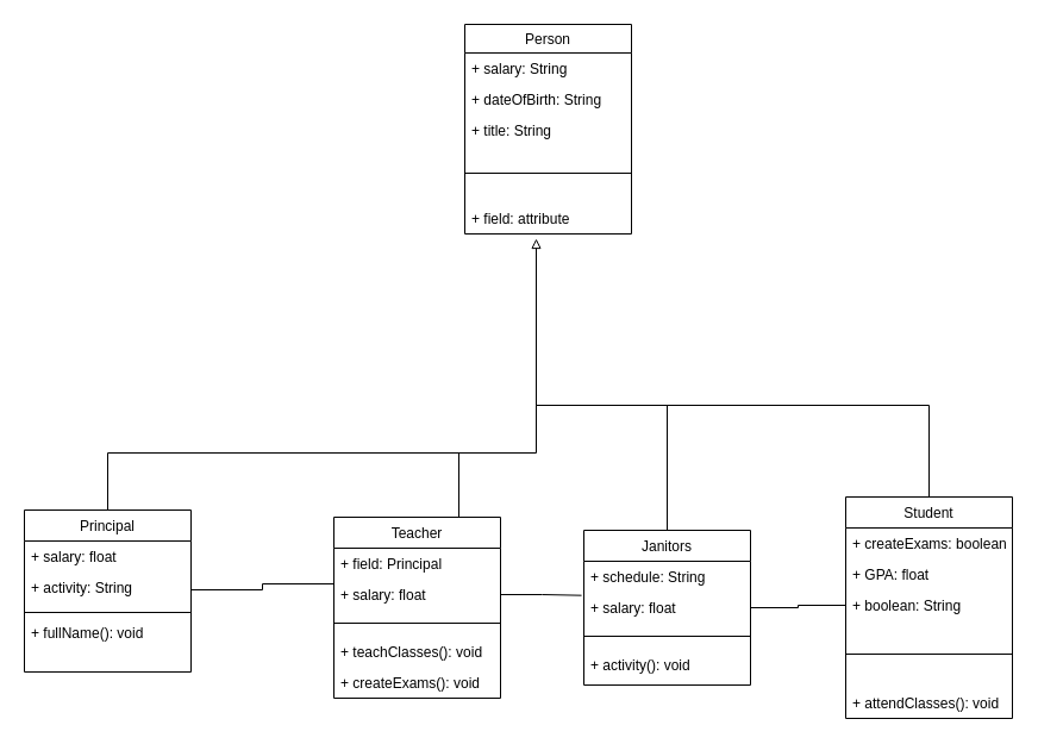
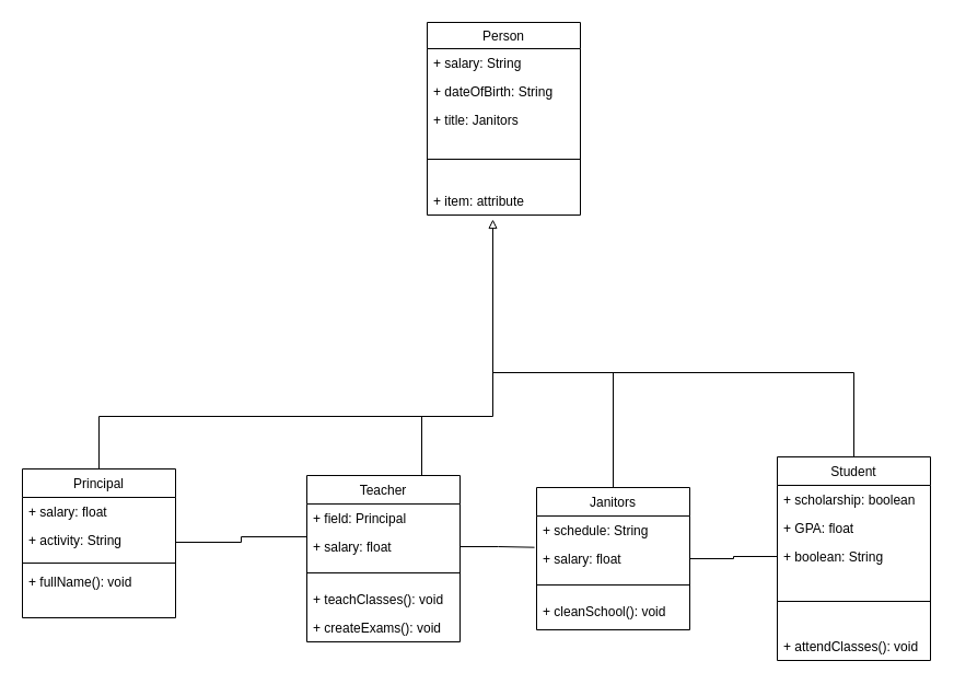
  <mxCell id="0" />
  <mxCell id="1" parent="0" />
  <mxCell id="2" value="" style="edgeStyle=orthogonalEdgeStyle;rounded=0;orthogonalLoop=1;jettySize=auto;html=1;endArrow=none;endFill=0;exitX=0.5;exitY=0;exitDx=0;exitDy=0;" parent="1" source="9" edge="1"><mxGeometry relative="1" as="geometry"><mxPoint x="230" y="180" as="sourcePoint" /><mxPoint x="400" y="380" as="targetPoint" /><Array as="points"><mxPoint x="90" y="380" /></Array></mxGeometry></mxCell>
  <mxCell id="3" value="Person" style="swimlane;fontStyle=0;childLayout=stackLayout;horizontal=1;startSize=24;fillColor=none;horizontalStack=0;resizeParent=1;resizeParentMax=0;resizeLast=0;collapsible=1;marginBottom=0;" parent="1" vertex="1"><mxGeometry x="390" y="20" width="140" height="176" as="geometry" /></mxCell>
  <mxCell id="4" value="+ salary: String" style="text;strokeColor=none;fillColor=none;align=left;verticalAlign=top;spacingLeft=4;spacingRight=4;overflow=hidden;rotatable=0;points=[[0,0.5],[1,0.5]];portConstraint=eastwest;" parent="3" vertex="1"><mxGeometry y="24" width="140" height="26" as="geometry" /></mxCell>
  <mxCell id="5" value="+ dateOfBirth: String" style="text;strokeColor=none;fillColor=none;align=left;verticalAlign=top;spacingLeft=4;spacingRight=4;overflow=hidden;rotatable=0;points=[[0,0.5],[1,0.5]];portConstraint=eastwest;" parent="3" vertex="1"><mxGeometry y="50" width="140" height="26" as="geometry" /></mxCell>
- <mxCell id="6" value="+ title: String" style="text;strokeColor=none;fillColor=none;align=left;verticalAlign=top;spacingLeft=4;spacingRight=4;overflow=hidden;rotatable=0;points=[[0,0.5],[1,0.5]];portConstraint=eastwest;" parent="3" vertex="1"><mxGeometry y="76" width="140" height="24" as="geometry" /></mxCell>
+ <mxCell id="6" value="+ title: Janitors" style="text;strokeColor=none;fillColor=none;align=left;verticalAlign=top;spacingLeft=4;spacingRight=4;overflow=hidden;rotatable=0;points=[[0,0.5],[1,0.5]];portConstraint=eastwest;" parent="3" vertex="1"><mxGeometry y="76" width="140" height="24" as="geometry" /></mxCell>
  <mxCell id="7" value="" style="line;strokeWidth=1;fillColor=none;align=left;verticalAlign=middle;spacingTop=-1;spacingLeft=3;spacingRight=3;rotatable=0;labelPosition=right;points=[];portConstraint=eastwest;" vertex="1" parent="3"><mxGeometry y="100" width="140" height="50" as="geometry" /></mxCell>
- <mxCell id="8" value="+ field: attribute" style="text;strokeColor=none;fillColor=none;align=left;verticalAlign=top;spacingLeft=4;spacingRight=4;overflow=hidden;rotatable=0;points=[[0,0.5],[1,0.5]];portConstraint=eastwest;" vertex="1" parent="3"><mxGeometry y="150" width="140" height="26" as="geometry" /></mxCell>
+ <mxCell id="8" value="+ item: attribute" style="text;strokeColor=none;fillColor=none;align=left;verticalAlign=top;spacingLeft=4;spacingRight=4;overflow=hidden;rotatable=0;points=[[0,0.5],[1,0.5]];portConstraint=eastwest;" vertex="1" parent="3"><mxGeometry y="150" width="140" height="26" as="geometry" /></mxCell>
  <mxCell id="9" value="Principal" style="swimlane;fontStyle=0;childLayout=stackLayout;horizontal=1;startSize=26;fillColor=none;horizontalStack=0;resizeParent=1;resizeParentMax=0;resizeLast=0;collapsible=1;marginBottom=0;" parent="1" vertex="1"><mxGeometry x="20" y="428" width="140" height="136" as="geometry"><mxRectangle x="130" y="220" width="80" height="26" as="alternateBounds" /></mxGeometry></mxCell>
  <mxCell id="10" value="+ salary: float" style="text;strokeColor=none;fillColor=none;align=left;verticalAlign=top;spacingLeft=4;spacingRight=4;overflow=hidden;rotatable=0;points=[[0,0.5],[1,0.5]];portConstraint=eastwest;" parent="9" vertex="1"><mxGeometry y="26" width="140" height="26" as="geometry" /></mxCell>
  <mxCell id="11" value="+ activity: String&#10;" style="text;strokeColor=none;fillColor=none;align=left;verticalAlign=top;spacingLeft=4;spacingRight=4;overflow=hidden;rotatable=0;points=[[0,0.5],[1,0.5]];portConstraint=eastwest;" parent="9" vertex="1"><mxGeometry y="52" width="140" height="30" as="geometry" /></mxCell>
  <mxCell id="12" value="" style="line;strokeWidth=1;fillColor=none;align=left;verticalAlign=middle;spacingTop=-1;spacingLeft=3;spacingRight=3;rotatable=0;labelPosition=right;points=[];portConstraint=eastwest;" vertex="1" parent="9"><mxGeometry y="82" width="140" height="8" as="geometry" /></mxCell>
  <mxCell id="13" value="+ fullName(): void" style="text;strokeColor=none;fillColor=none;align=left;verticalAlign=top;spacingLeft=4;spacingRight=4;overflow=hidden;rotatable=0;points=[[0,0.5],[1,0.5]];portConstraint=eastwest;" vertex="1" parent="9"><mxGeometry y="90" width="140" height="46" as="geometry" /></mxCell>
  <mxCell id="14" style="edgeStyle=orthogonalEdgeStyle;rounded=0;orthogonalLoop=1;jettySize=auto;html=1;exitX=0.75;exitY=0;exitDx=0;exitDy=0;endArrow=block;endFill=0;" parent="1" source="15" edge="1"><mxGeometry relative="1" as="geometry"><Array as="points"><mxPoint x="385" y="380" /><mxPoint x="450" y="380" /></Array><mxPoint x="450" y="200" as="targetPoint" /></mxGeometry></mxCell>
  <mxCell id="15" value="Teacher" style="swimlane;fontStyle=0;childLayout=stackLayout;horizontal=1;startSize=26;fillColor=none;horizontalStack=0;resizeParent=1;resizeParentMax=0;resizeLast=0;collapsible=1;marginBottom=0;" parent="1" vertex="1"><mxGeometry x="280" y="434" width="140" height="152" as="geometry" /></mxCell>
  <mxCell id="16" value="+ field: Principal" style="text;strokeColor=none;fillColor=none;align=left;verticalAlign=top;spacingLeft=4;spacingRight=4;overflow=hidden;rotatable=0;points=[[0,0.5],[1,0.5]];portConstraint=eastwest;" parent="15" vertex="1"><mxGeometry y="26" width="140" height="26" as="geometry" /></mxCell>
  <mxCell id="17" value="+ salary: float" style="text;strokeColor=none;fillColor=none;align=left;verticalAlign=top;spacingLeft=4;spacingRight=4;overflow=hidden;rotatable=0;points=[[0,0.5],[1,0.5]];portConstraint=eastwest;" parent="15" vertex="1"><mxGeometry y="52" width="140" height="26" as="geometry" /></mxCell>
  <mxCell id="18" value="" style="line;strokeWidth=1;fillColor=none;align=left;verticalAlign=middle;spacingTop=-1;spacingLeft=3;spacingRight=3;rotatable=0;labelPosition=right;points=[];portConstraint=eastwest;" vertex="1" parent="15"><mxGeometry y="78" width="140" height="22" as="geometry" /></mxCell>
  <mxCell id="19" value="+ teachClasses(): void" style="text;strokeColor=none;fillColor=none;align=left;verticalAlign=top;spacingLeft=4;spacingRight=4;overflow=hidden;rotatable=0;points=[[0,0.5],[1,0.5]];portConstraint=eastwest;" vertex="1" parent="15"><mxGeometry y="100" width="140" height="26" as="geometry" /></mxCell>
  <mxCell id="20" value="+ createExams(): void" style="text;strokeColor=none;fillColor=none;align=left;verticalAlign=top;spacingLeft=4;spacingRight=4;overflow=hidden;rotatable=0;points=[[0,0.5],[1,0.5]];portConstraint=eastwest;" vertex="1" parent="15"><mxGeometry y="126" width="140" height="26" as="geometry" /></mxCell>
  <mxCell id="21" style="edgeStyle=orthogonalEdgeStyle;rounded=0;orthogonalLoop=1;jettySize=auto;html=1;endArrow=none;endFill=0;" parent="1" source="22" edge="1"><mxGeometry relative="1" as="geometry"><Array as="points"><mxPoint x="780" y="340" /></Array><mxPoint x="530" y="340" as="targetPoint" /></mxGeometry></mxCell>
  <mxCell id="22" value="Student" style="swimlane;fontStyle=0;childLayout=stackLayout;horizontal=1;startSize=26;fillColor=none;horizontalStack=0;resizeParent=1;resizeParentMax=0;resizeLast=0;collapsible=1;marginBottom=0;" parent="1" vertex="1"><mxGeometry x="710" y="417" width="140" height="186" as="geometry" /></mxCell>
- <mxCell id="23" value="+ createExams: boolean" style="text;strokeColor=none;fillColor=none;align=left;verticalAlign=top;spacingLeft=4;spacingRight=4;overflow=hidden;rotatable=0;points=[[0,0.5],[1,0.5]];portConstraint=eastwest;" parent="22" vertex="1"><mxGeometry y="26" width="140" height="26" as="geometry" /></mxCell>
+ <mxCell id="23" value="+ scholarship: boolean" style="text;strokeColor=none;fillColor=none;align=left;verticalAlign=top;spacingLeft=4;spacingRight=4;overflow=hidden;rotatable=0;points=[[0,0.5],[1,0.5]];portConstraint=eastwest;" parent="22" vertex="1"><mxGeometry y="26" width="140" height="26" as="geometry" /></mxCell>
  <mxCell id="24" value="+ GPA: float" style="text;strokeColor=none;fillColor=none;align=left;verticalAlign=top;spacingLeft=4;spacingRight=4;overflow=hidden;rotatable=0;points=[[0,0.5],[1,0.5]];portConstraint=eastwest;" parent="22" vertex="1"><mxGeometry y="52" width="140" height="26" as="geometry" /></mxCell>
  <mxCell id="25" value="+ boolean: String" style="text;strokeColor=none;fillColor=none;align=left;verticalAlign=top;spacingLeft=4;spacingRight=4;overflow=hidden;rotatable=0;points=[[0,0.5],[1,0.5]];portConstraint=eastwest;" parent="22" vertex="1"><mxGeometry y="78" width="140" height="26" as="geometry" /></mxCell>
  <mxCell id="26" value="" style="line;strokeWidth=1;fillColor=none;align=left;verticalAlign=middle;spacingTop=-1;spacingLeft=3;spacingRight=3;rotatable=0;labelPosition=right;points=[];portConstraint=eastwest;" vertex="1" parent="22"><mxGeometry y="104" width="140" height="56" as="geometry" /></mxCell>
  <mxCell id="27" value="+ attendClasses(): void" style="text;strokeColor=none;fillColor=none;align=left;verticalAlign=top;spacingLeft=4;spacingRight=4;overflow=hidden;rotatable=0;points=[[0,0.5],[1,0.5]];portConstraint=eastwest;" vertex="1" parent="22"><mxGeometry y="160" width="140" height="26" as="geometry" /></mxCell>
  <mxCell id="28" style="edgeStyle=orthogonalEdgeStyle;rounded=0;orthogonalLoop=1;jettySize=auto;html=1;endArrow=none;endFill=0;" parent="1" source="29" edge="1"><mxGeometry relative="1" as="geometry"><mxPoint x="450" y="340" as="targetPoint" /><Array as="points"><mxPoint x="560" y="340" /></Array></mxGeometry></mxCell>
  <mxCell id="29" value="Janitors" style="swimlane;fontStyle=0;childLayout=stackLayout;horizontal=1;startSize=26;fillColor=none;horizontalStack=0;resizeParent=1;resizeParentMax=0;resizeLast=0;collapsible=1;marginBottom=0;" parent="1" vertex="1"><mxGeometry x="490" y="445" width="140" height="130" as="geometry" /></mxCell>
  <mxCell id="30" value="+ schedule: String" style="text;strokeColor=none;fillColor=none;align=left;verticalAlign=top;spacingLeft=4;spacingRight=4;overflow=hidden;rotatable=0;points=[[0,0.5],[1,0.5]];portConstraint=eastwest;" parent="29" vertex="1"><mxGeometry y="26" width="140" height="26" as="geometry" /></mxCell>
  <mxCell id="31" value="+ salary: float" style="text;strokeColor=none;fillColor=none;align=left;verticalAlign=top;spacingLeft=4;spacingRight=4;overflow=hidden;rotatable=0;points=[[0,0.5],[1,0.5]];portConstraint=eastwest;" parent="29" vertex="1"><mxGeometry y="52" width="140" height="26" as="geometry" /></mxCell>
  <mxCell id="32" value="" style="line;strokeWidth=1;fillColor=none;align=left;verticalAlign=middle;spacingTop=-1;spacingLeft=3;spacingRight=3;rotatable=0;labelPosition=right;points=[];portConstraint=eastwest;" vertex="1" parent="29"><mxGeometry y="78" width="140" height="22" as="geometry" /></mxCell>
- <mxCell id="33" value="+ activity(): void" style="text;strokeColor=none;fillColor=none;align=left;verticalAlign=top;spacingLeft=4;spacingRight=4;overflow=hidden;rotatable=0;points=[[0,0.5],[1,0.5]];portConstraint=eastwest;" vertex="1" parent="29"><mxGeometry y="100" width="140" height="30" as="geometry" /></mxCell>
+ <mxCell id="33" value="+ cleanSchool(): void" style="text;strokeColor=none;fillColor=none;align=left;verticalAlign=top;spacingLeft=4;spacingRight=4;overflow=hidden;rotatable=0;points=[[0,0.5],[1,0.5]];portConstraint=eastwest;" vertex="1" parent="29"><mxGeometry y="100" width="140" height="30" as="geometry" /></mxCell>
  <mxCell id="34" style="edgeStyle=orthogonalEdgeStyle;rounded=0;orthogonalLoop=1;jettySize=auto;html=1;entryX=0;entryY=0.5;entryDx=0;entryDy=0;endArrow=none;endFill=0;" edge="1" parent="1" source="11" target="17"><mxGeometry relative="1" as="geometry"><Array as="points"><mxPoint x="220" y="495" /><mxPoint x="220" y="490" /><mxPoint x="280" y="490" /></Array></mxGeometry></mxCell>
  <mxCell id="35" value="" style="edgeStyle=orthogonalEdgeStyle;rounded=0;orthogonalLoop=1;jettySize=auto;html=1;endArrow=none;endFill=0;entryX=-0.014;entryY=0.103;entryDx=0;entryDy=0;entryPerimeter=0;" edge="1" parent="1" source="17" target="31"><mxGeometry relative="1" as="geometry" /></mxCell>
  <mxCell id="36" value="" style="edgeStyle=orthogonalEdgeStyle;rounded=0;orthogonalLoop=1;jettySize=auto;html=1;endArrow=none;endFill=0;entryX=0;entryY=0.5;entryDx=0;entryDy=0;" edge="1" parent="1" source="31" target="25"><mxGeometry relative="1" as="geometry" /></mxCell>
